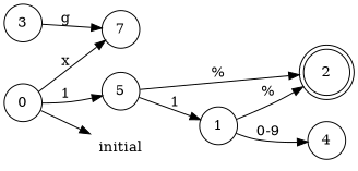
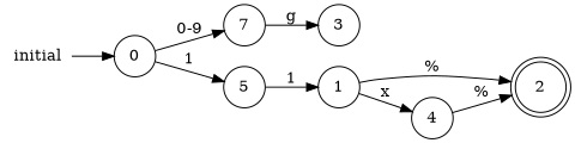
  digraph {
    rankdir=LR
    node [shape=circle]
    0 [height=0.5 width=0.5]
    7 [height=0.5 width=0.5]
    5 [height=0.5 width=0.5]
    3 [height=0.5 width=0.5]
    initial [height=0.5 shape=plaintext width=0.75]
    1 [height=0.5 width=0.5]
    2 [height=0.61111 shape=doublecircle width=0.61111]
    4 [height=0.5 width=0.5]
-   0 -> 7 [label=x]
+   0 -> 7 [label="0-9"]
    0 -> 5 [label=1]
-   3 -> 7 [label=g]
+   7 -> 3 [label=g]
    5 -> 1 [label=1]
-   0 -> initial
+   initial -> 0
    1 -> 2 [label="%"]
-   1 -> 4 [label="0-9"]
-   5 -> 2 [label="%"]
+   1 -> 4 [label=x]
+   4 -> 2 [label="%"]
  }
